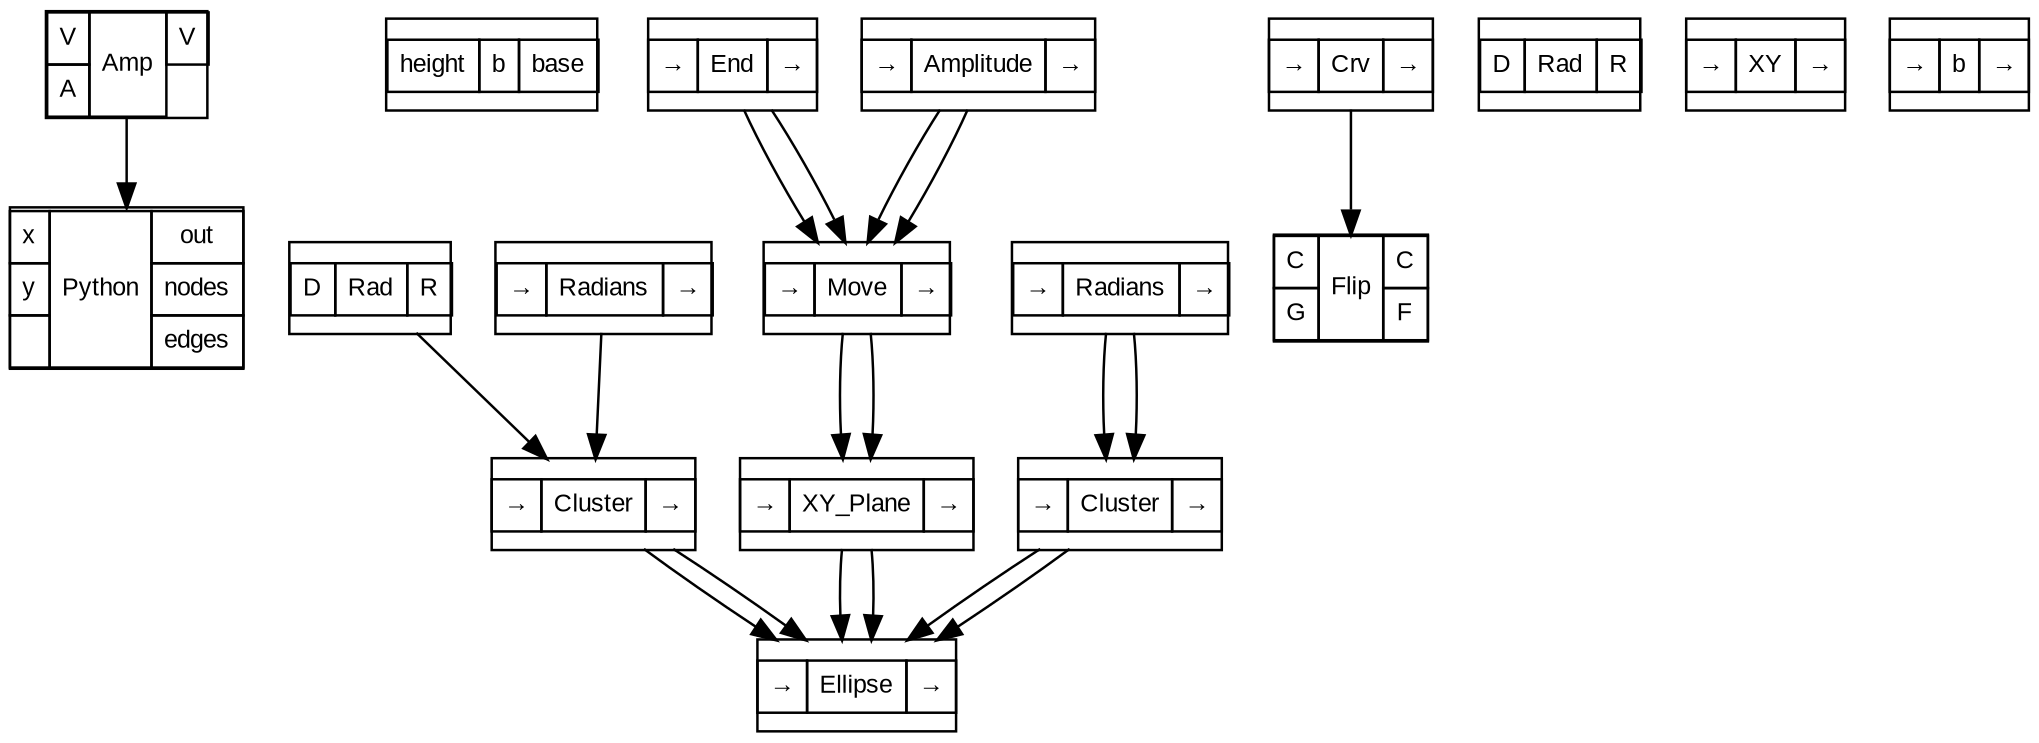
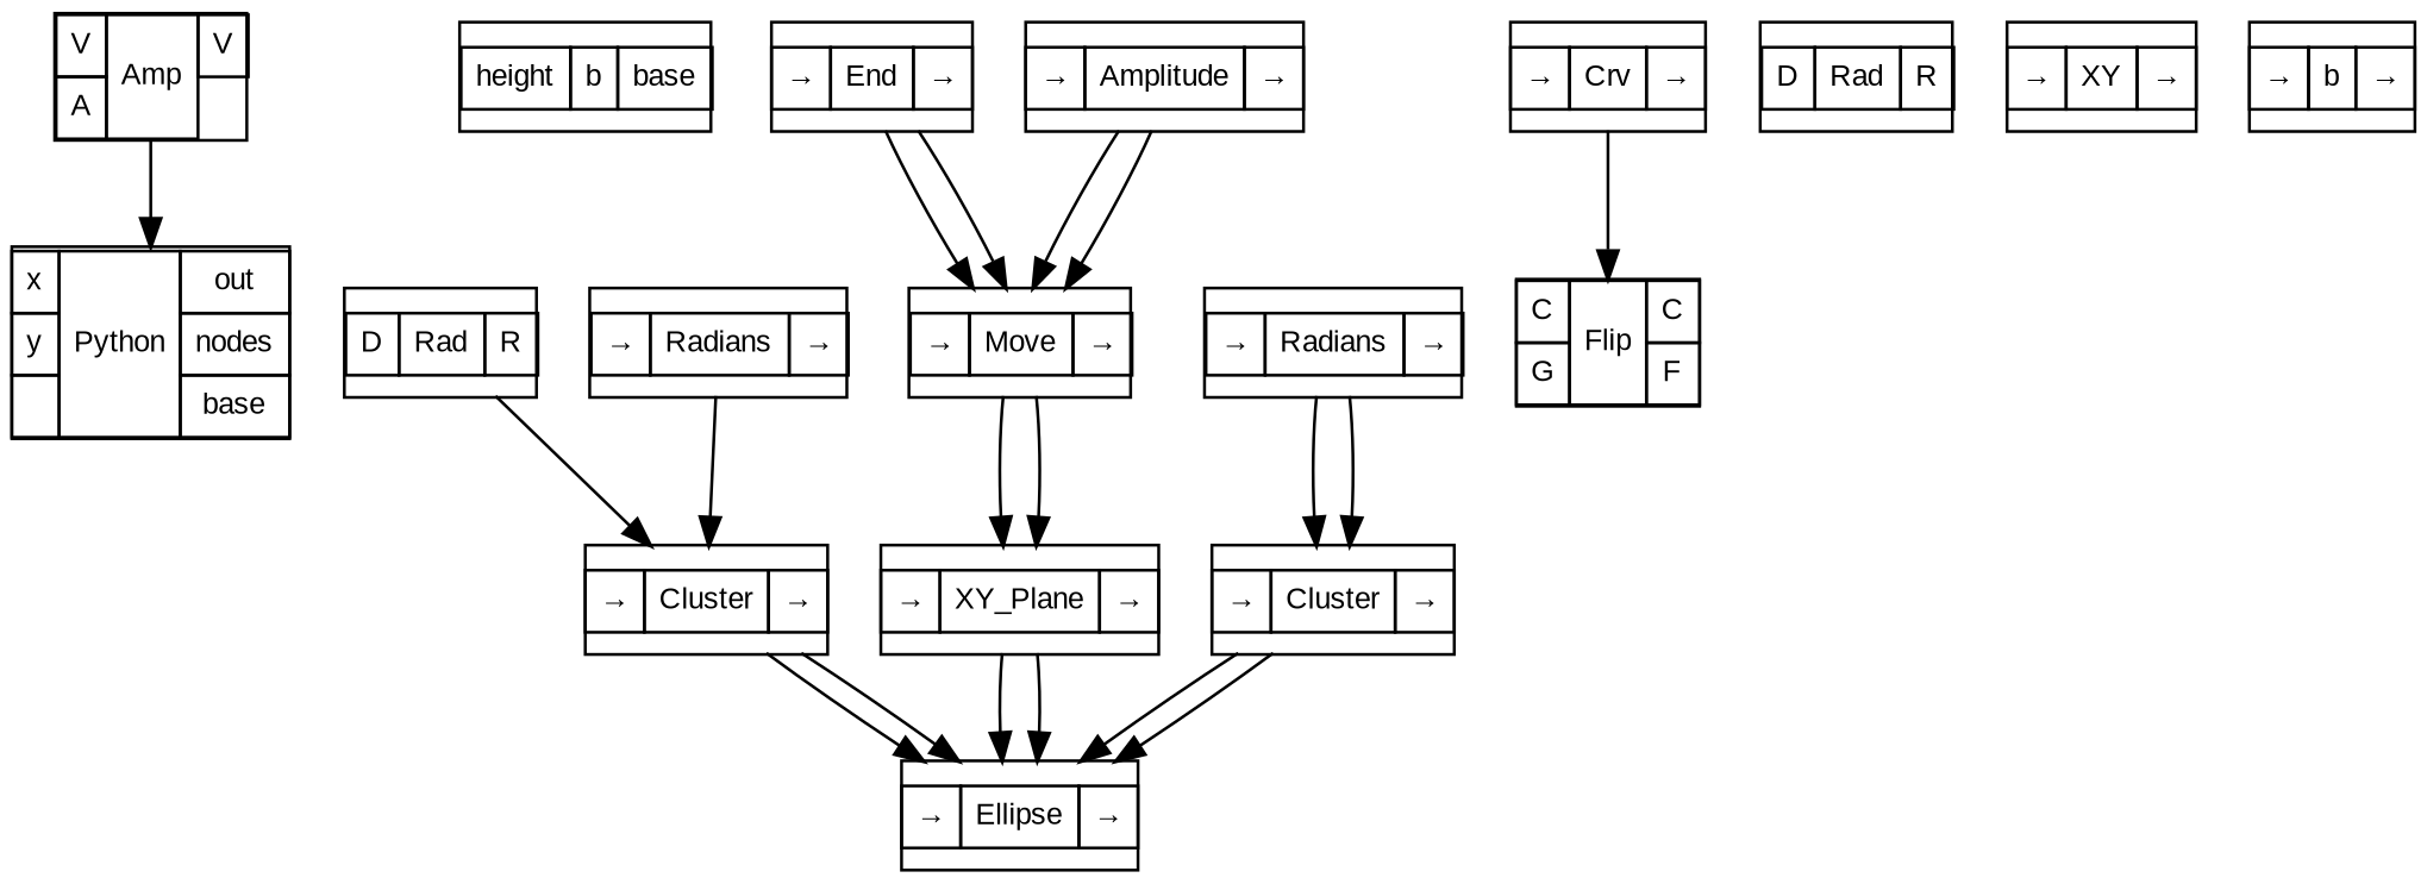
  digraph {
    rankdir=TB
    node [fontname=Arial fontsize=10 margin=0 shape=record]
    edge [headport=in0 tailport=out0]
-   n1 [label=<         <table border="0" cellborder="1" cellspacing="0" cellpadding="4">         <tr><td port="Xin">x</td><td rowspan="3">Python</td><td port="OUTout">out</td></tr>         <tr><td port="y">y</td><td port="NODESout">nodes</td></tr>         <tr><td port=""></td><td port="EDGESout">edges</td></tr>         </table>>]
+   n1 [label=<         <table border="0" cellborder="1" cellspacing="0" cellpadding="4">         <tr><td port="Xin">x</td><td rowspan="3">Python</td><td port="OUTout">out</td></tr>         <tr><td port="y">y</td><td port="NODESout">nodes</td></tr>         <tr><td port=""></td><td port="EDGESout">base</td></tr>         </table>>]
    n2 [label=<         <table border="0" cellborder="1" cellspacing="0" cellpadding="4">         <tr><td port="Vin">V</td><td rowspan="2">Amp</td><td port="Vout">V</td></tr>         <tr><td port="Ain">A</td></tr>         </table>>]
    n3 [label=<         <table border="0" cellborder="1" cellspacing="0" cellpadding="4">         <tr><td port="HEIGHTin">height</td><td>b</td><td >base</td></tr>         </table>>]
    n4 [label=<         <table border="0" cellborder="1" cellspacing="0" cellpadding="4">         <tr><td>→</td><td>Ellipse</td><td>→</td></tr>         </table>>]
    n5 [label=<         <table border="0" cellborder="1" cellspacing="0" cellpadding="4">         <tr><td>→</td><td>Crv</td><td>→</td></tr>         </table>>]
    n6 [label=<         <table border="0" cellborder="1" cellspacing="0" cellpadding="4">         <tr><td port="Cin">C</td><td rowspan="2">Flip</td><td port="Cout">C</td></tr>         <tr><td port="Gin">G</td><td port="Fout">F</td></tr>         </table>>]
    n7 [label=<         <table border="0" cellborder="1" cellspacing="0" cellpadding="4">         <tr><td>D</td><td>Rad</td><td>R</td></tr>         </table>>]
    n8 [label=<         <table border="0" cellborder="1" cellspacing="0" cellpadding="4">         <tr><td>D</td><td>Rad</td><td>R</td></tr>         </table>>]
    n9 [label=<         <table border="0" cellborder="1" cellspacing="0" cellpadding="4">         <tr><td>→</td><td>Cluster</td><td>→</td></tr>         </table>>]
    n10 [label=<         <table border="0" cellborder="1" cellspacing="0" cellpadding="4">         <tr><td>→</td><td>XY</td><td>→</td></tr>         </table>>]
    n11 [label=<         <table border="0" cellborder="1" cellspacing="0" cellpadding="4">         <tr><td>→</td><td>Move</td><td>→</td></tr>         </table>>]
    n12 [label=<         <table border="0" cellborder="1" cellspacing="0" cellpadding="4">         <tr><td>→</td><td>XY_Plane</td><td>→</td></tr>         </table>>]
    n13 [label=<         <table border="0" cellborder="1" cellspacing="0" cellpadding="4">         <tr><td>→</td><td>End</td><td>→</td></tr>         </table>>]
    n14 [label=<         <table border="0" cellborder="1" cellspacing="0" cellpadding="4">         <tr><td>→</td><td>b</td><td>→</td></tr>         </table>>]
    n15 [label=<         <table border="0" cellborder="1" cellspacing="0" cellpadding="4">         <tr><td>→</td><td>Cluster</td><td>→</td></tr>         </table>>]
    n16 [label=<         <table border="0" cellborder="1" cellspacing="0" cellpadding="4">         <tr><td>→</td><td>Radians</td><td>→</td></tr>         </table>>]
    n17 [label=<         <table border="0" cellborder="1" cellspacing="0" cellpadding="4">         <tr><td>→</td><td>Amplitude</td><td>→</td></tr>         </table>>]
    n18 [label=<         <table border="0" cellborder="1" cellspacing="0" cellpadding="4">         <tr><td>→</td><td>Radians</td><td>→</td></tr>         </table>>]
    n2 -> n1 [headport=Xin tailport=Vout]
    n5 -> n6 [headport=Cin tailport=""]
    n8 -> n9
    n9 -> n4 [headport=in2]
    n9 -> n4 [headport=in2]
    n11 -> n12
    n11 -> n12
    n12 -> n4
    n12 -> n4
    n13 -> n11
    n13 -> n11
    n15 -> n4 [headport=in1]
    n15 -> n4 [headport=in1]
    n16 -> n15
    n16 -> n15
    n17 -> n11 [headport=in1]
    n17 -> n11 [headport=in1]
    n18 -> n9
  }
